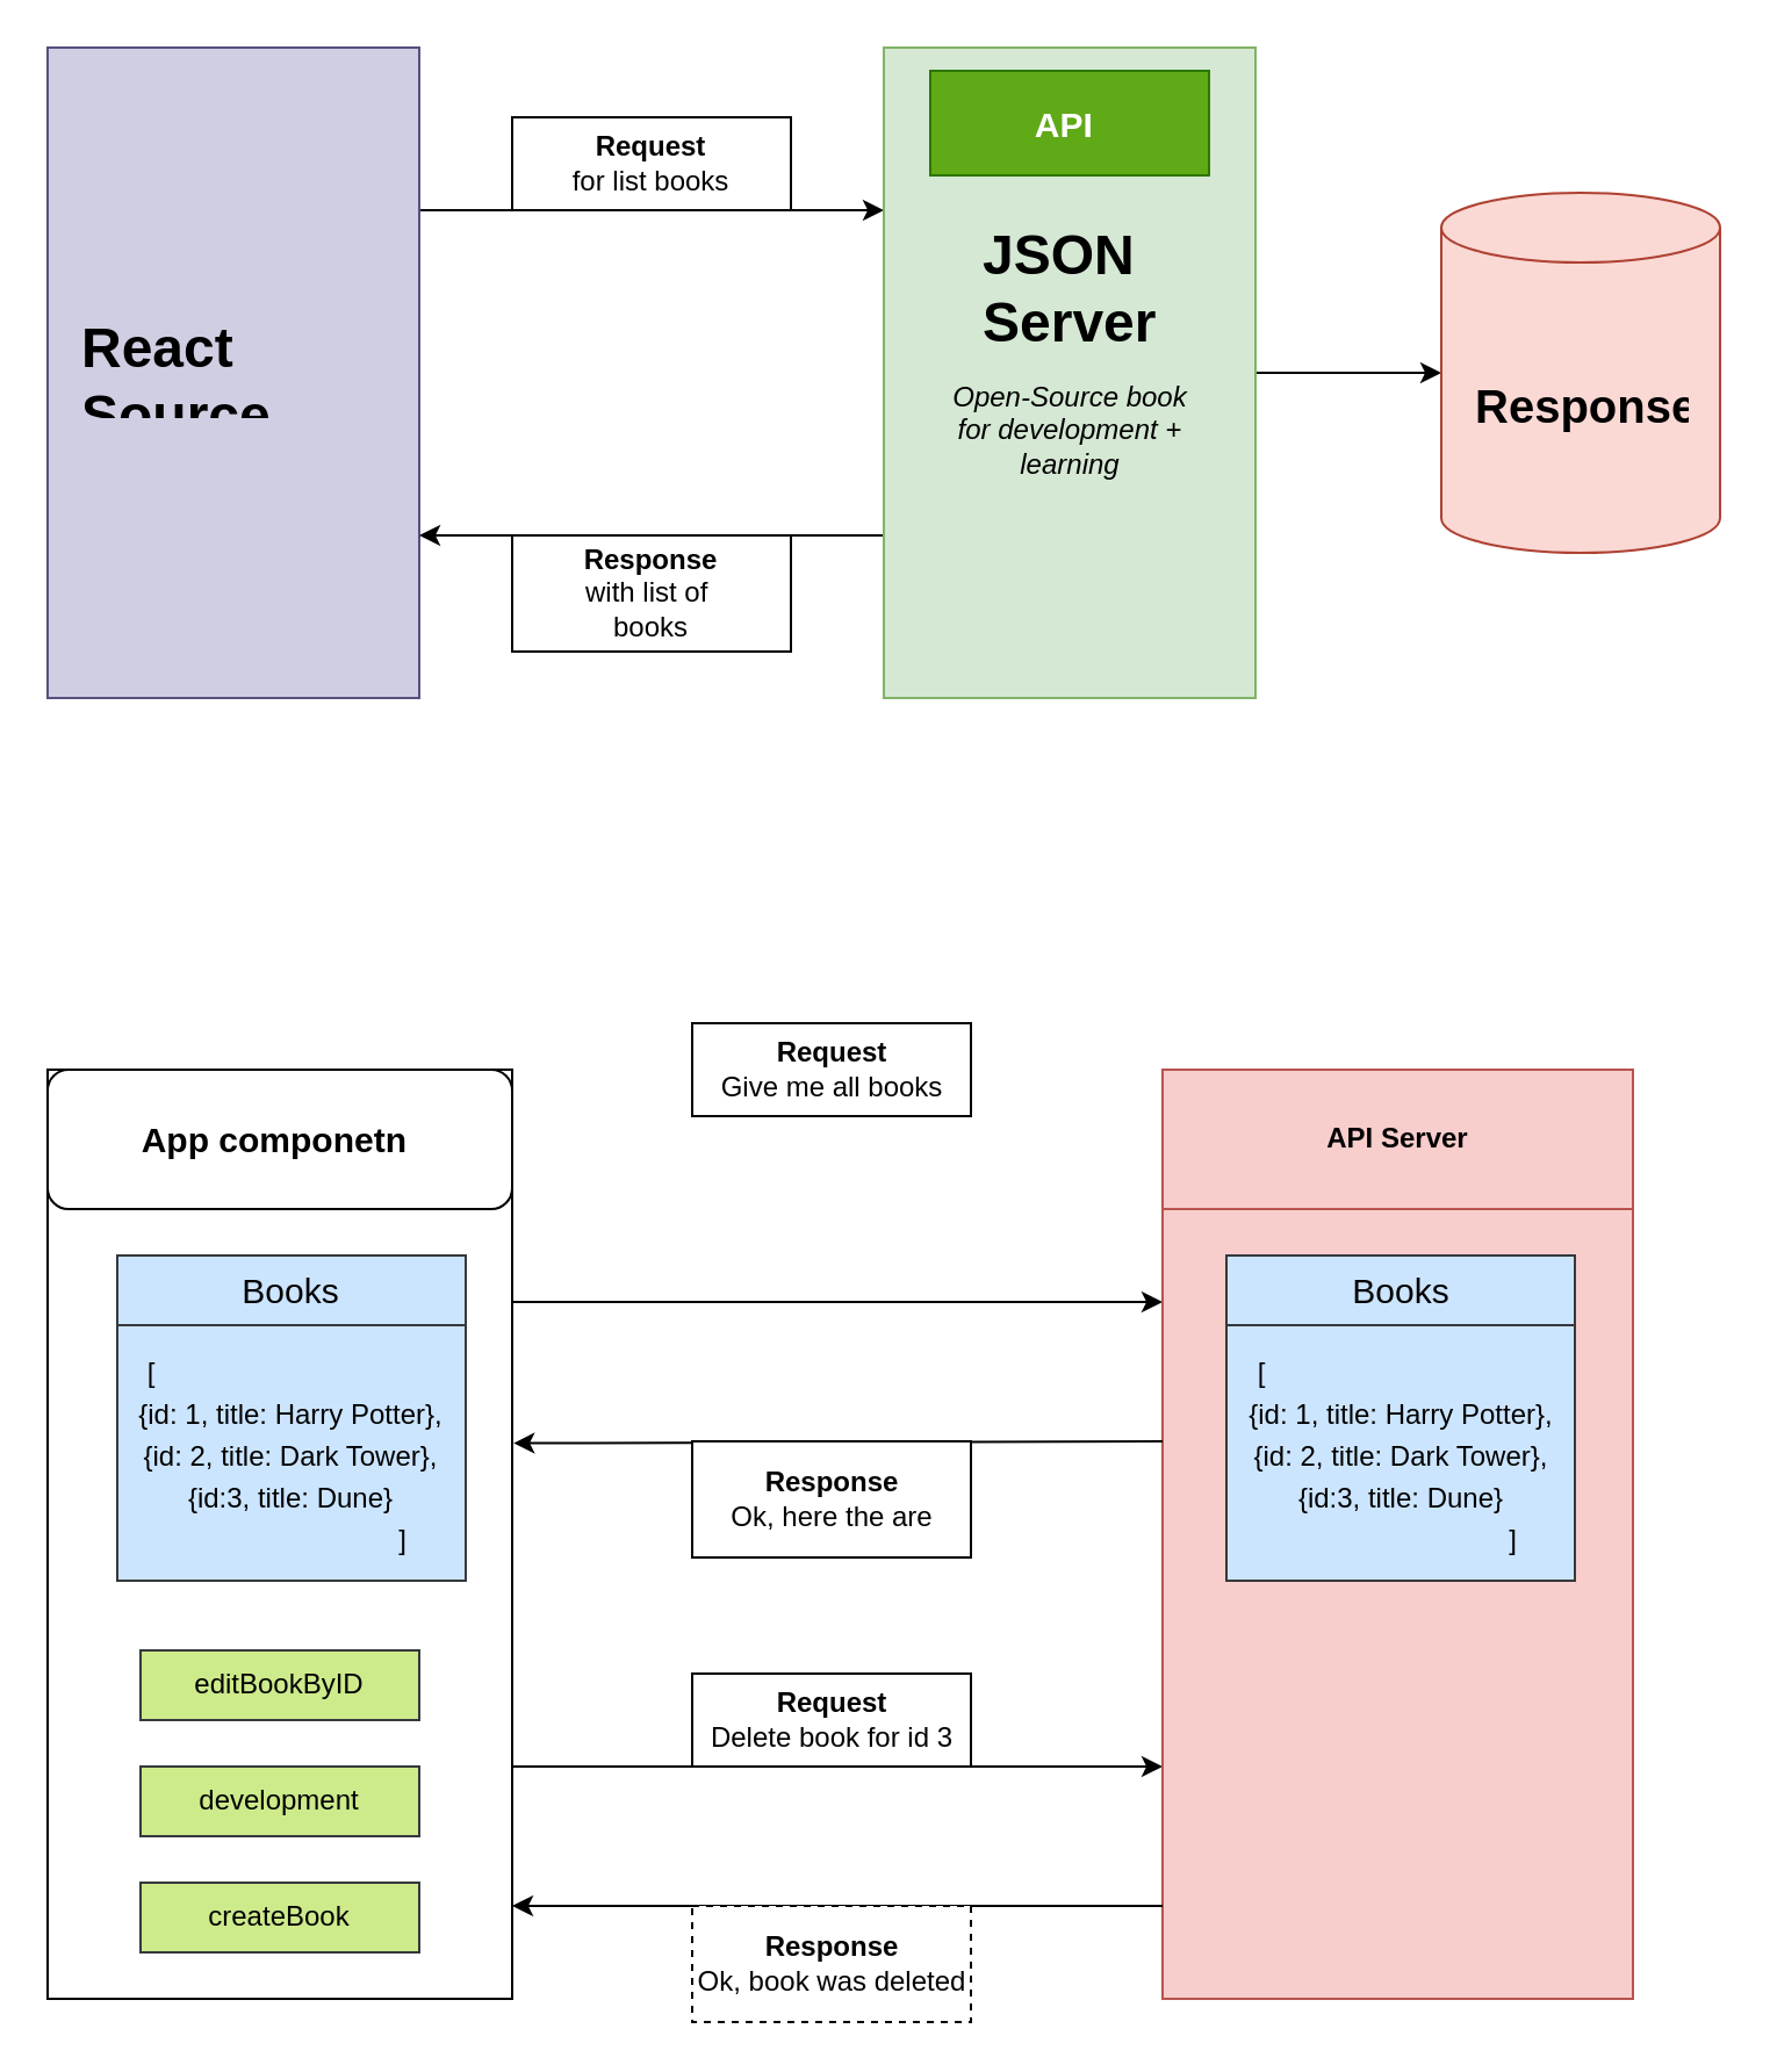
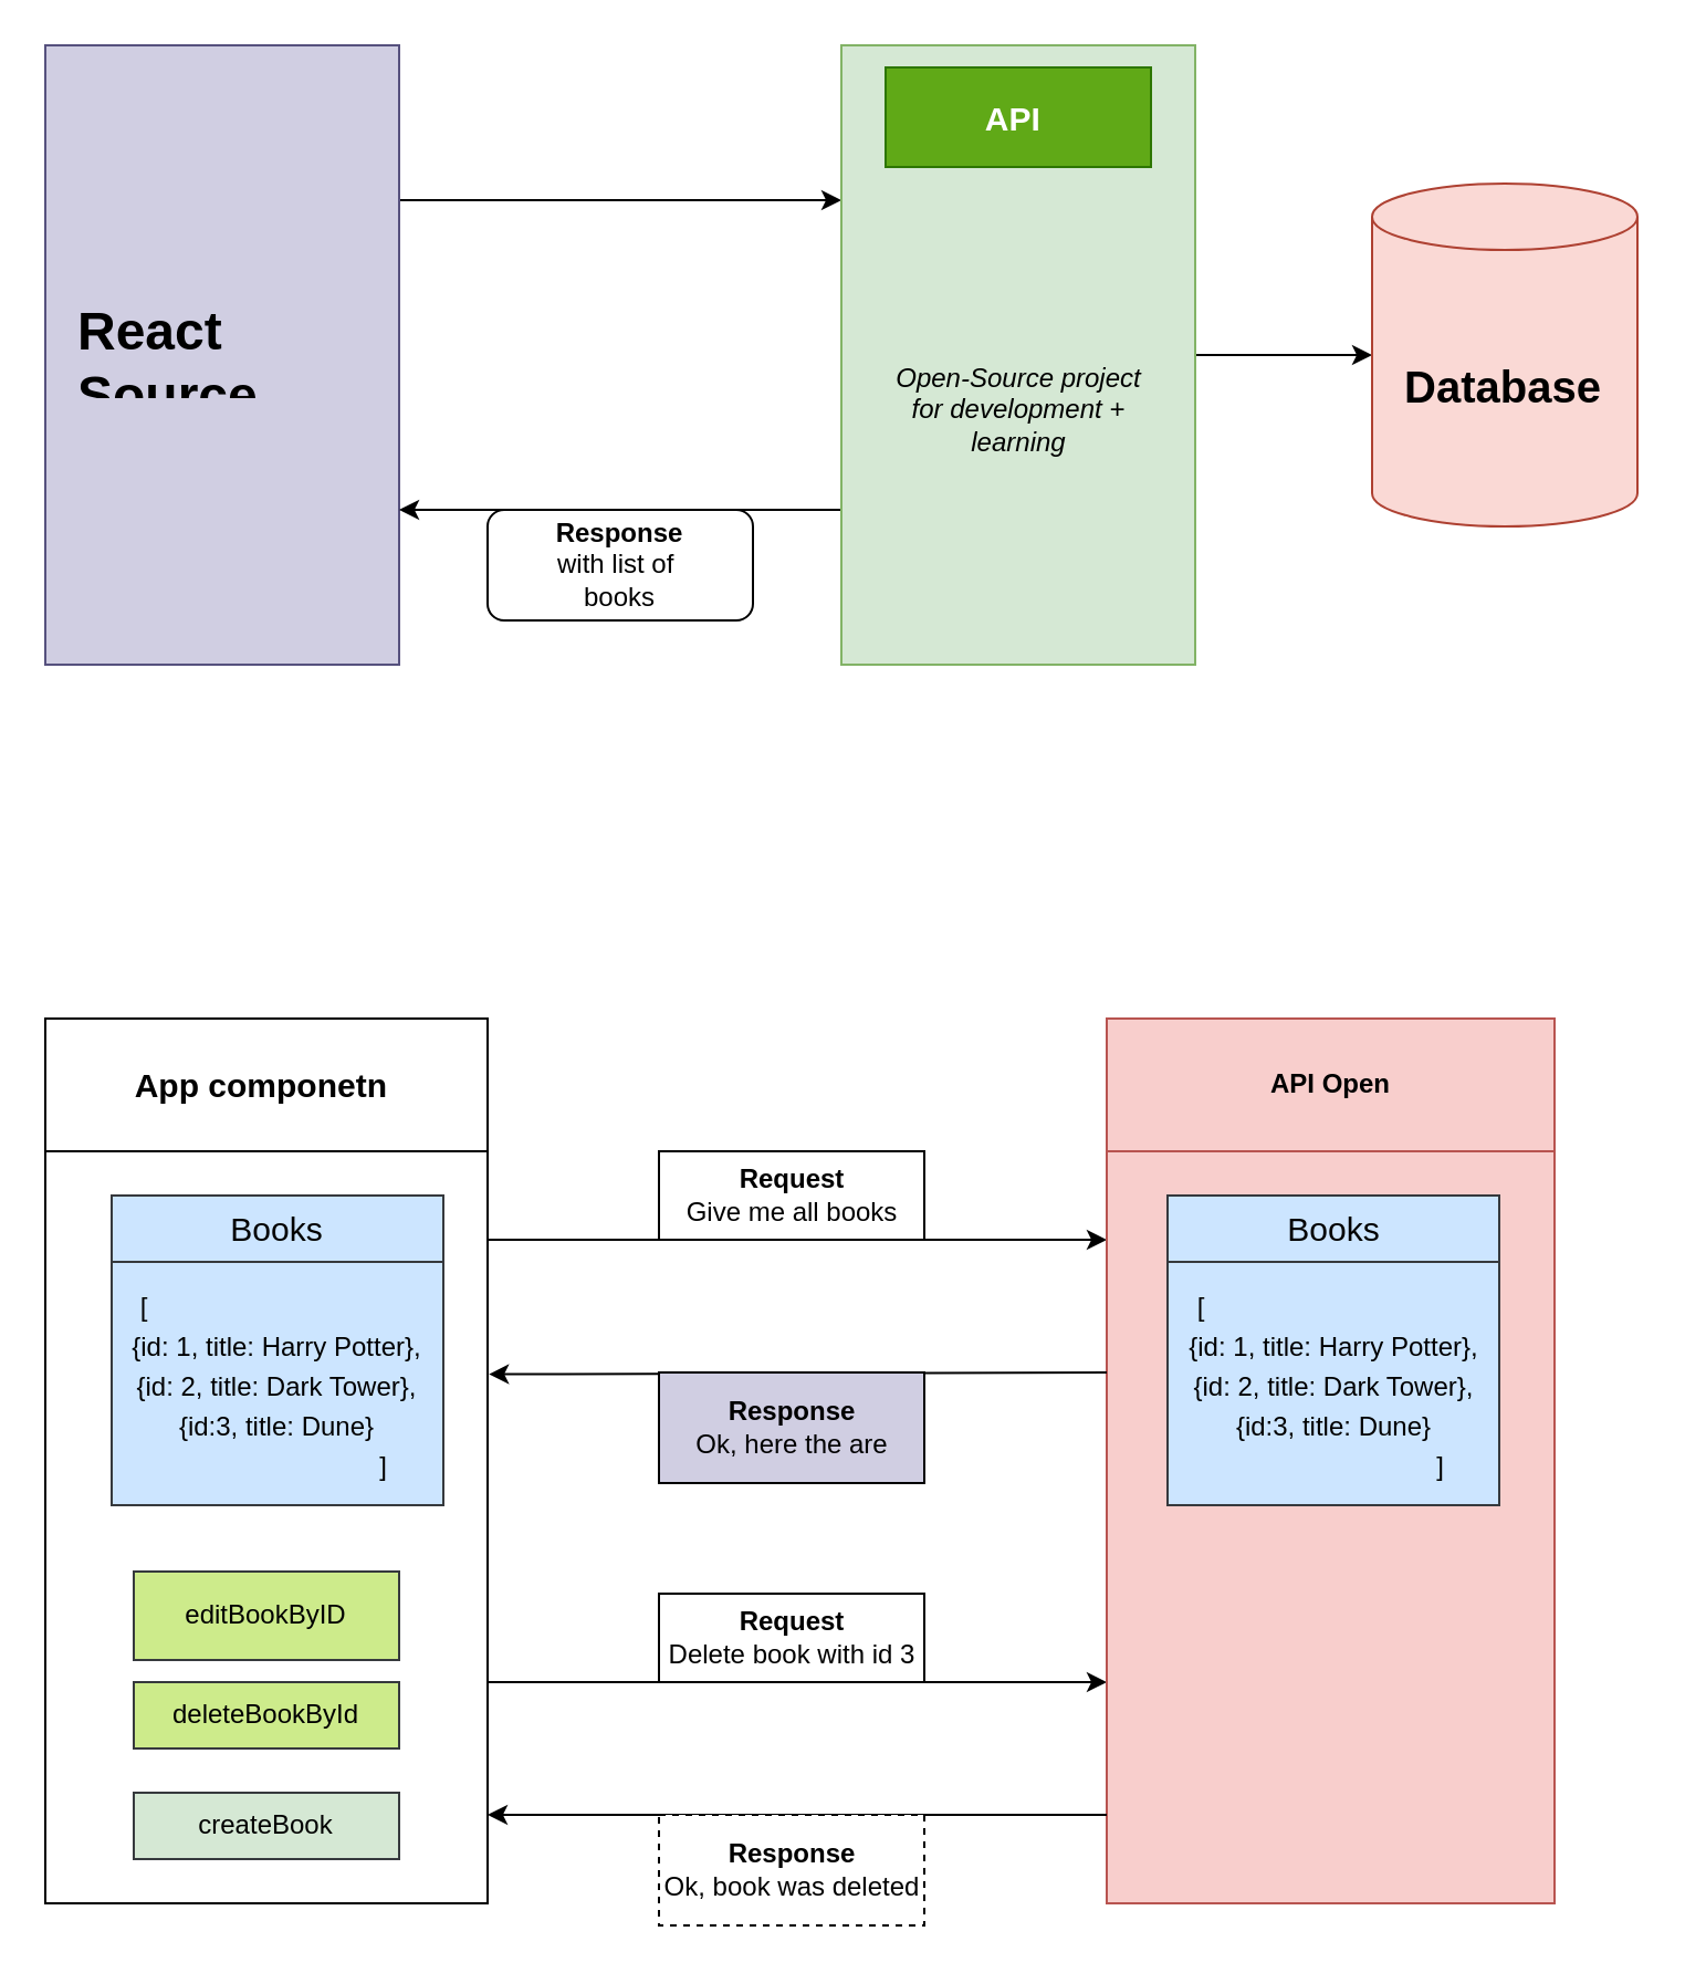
  <mxCell id="0" />
  <mxCell id="1" parent="0" />
  <mxCell id="2" style="edgeStyle=orthogonalEdgeStyle;rounded=0;orthogonalLoop=1;jettySize=auto;html=1;exitX=1;exitY=0.25;exitDx=0;exitDy=0;entryX=0;entryY=0.25;entryDx=0;entryDy=0;" edge="1" parent="1" source="3" target="6"><mxGeometry relative="1" as="geometry" /></mxCell>
  <mxCell id="3" value="" style="rounded=0;whiteSpace=wrap;html=1;fillColor=#d0cee2;strokeColor=#56517e;" vertex="1" parent="1"><mxGeometry x="20" y="20" width="160" height="280" as="geometry" /></mxCell>
  <mxCell id="4" style="edgeStyle=orthogonalEdgeStyle;rounded=0;orthogonalLoop=1;jettySize=auto;html=1;exitX=0;exitY=0.75;exitDx=0;exitDy=0;entryX=1;entryY=0.75;entryDx=0;entryDy=0;" edge="1" parent="1" source="6" target="3"><mxGeometry relative="1" as="geometry" /></mxCell>
  <mxCell id="5" style="edgeStyle=orthogonalEdgeStyle;rounded=0;orthogonalLoop=1;jettySize=auto;html=1;exitX=1;exitY=0.5;exitDx=0;exitDy=0;fontSize=20;" edge="1" parent="1" source="6" target="9"><mxGeometry relative="1" as="geometry" /></mxCell>
  <mxCell id="6" value="" style="rounded=0;whiteSpace=wrap;html=1;fillColor=#d5e8d4;strokeColor=#82b366;" vertex="1" parent="1"><mxGeometry x="380" y="20" width="160" height="280" as="geometry" /></mxCell>
  <mxCell id="7" value="&lt;h1&gt;React Source&lt;/h1&gt;" style="text;html=1;strokeColor=none;fillColor=none;spacing=5;spacingTop=-20;whiteSpace=wrap;overflow=hidden;rounded=0;" vertex="1" parent="1"><mxGeometry x="30" y="130" width="130" height="50" as="geometry" /></mxCell>
- <mxCell id="8" value="&lt;h1&gt;JSON Server&lt;/h1&gt;" style="text;html=1;strokeColor=none;fillColor=none;spacing=5;spacingTop=-20;whiteSpace=wrap;overflow=hidden;rounded=0;" vertex="1" parent="1"><mxGeometry x="417.5" y="90" width="85" height="70" as="geometry" /></mxCell>
  <mxCell id="9" value="" style="shape=cylinder3;whiteSpace=wrap;html=1;boundedLbl=1;backgroundOutline=1;size=15;fillColor=#fad9d5;strokeColor=#ae4132;" vertex="1" parent="1"><mxGeometry x="620" y="82.5" width="120" height="155" as="geometry" /></mxCell>
- <mxCell id="10" value="&lt;h1 style=&quot;font-size: 20px;&quot;&gt;Response&lt;/h1&gt;" style="text;html=1;strokeColor=none;fillColor=none;spacing=5;spacingTop=-20;whiteSpace=wrap;overflow=hidden;rounded=0;fontSize=20;" vertex="1" parent="1"><mxGeometry x="630" y="160" width="100" height="50" as="geometry" /></mxCell>
- <mxCell id="11" value="&lt;b&gt;Response&lt;br style=&quot;font-size: 12px;&quot;&gt;&lt;/b&gt;with list of&amp;nbsp;&lt;br style=&quot;font-size: 12px;&quot;&gt;books" style="rounded=0;whiteSpace=wrap;html=1;fontSize=12;" vertex="1" parent="1"><mxGeometry x="220" y="230" width="120" height="50" as="geometry" /></mxCell>
- <mxCell id="12" value="&lt;b&gt;Request&lt;br&gt;&lt;/b&gt;for list&amp;nbsp;books" style="rounded=0;whiteSpace=wrap;html=1;fontSize=12;" vertex="1" parent="1"><mxGeometry x="220" y="50" width="120" height="40" as="geometry" /></mxCell>
- <mxCell id="13" value="&lt;i&gt;Open-Source book for development + learning&lt;/i&gt;" style="text;html=1;strokeColor=none;fillColor=none;align=center;verticalAlign=middle;whiteSpace=wrap;rounded=0;fontSize=12;" vertex="1" parent="1"><mxGeometry x="403.75" y="170" width="112.5" height="30" as="geometry" /></mxCell>
+ <mxCell id="10" value="&lt;h1 style=&quot;font-size: 20px;&quot;&gt;Database&lt;/h1&gt;" style="text;html=1;strokeColor=none;fillColor=none;spacing=5;spacingTop=-20;whiteSpace=wrap;overflow=hidden;rounded=0;fontSize=20;" vertex="1" parent="1"><mxGeometry x="630" y="160" width="100" height="50" as="geometry" /></mxCell>
+ <mxCell id="11" value="&lt;b&gt;Response&lt;br style=&quot;font-size: 12px;&quot;&gt;&lt;/b&gt;with list of&amp;nbsp;&lt;br style=&quot;font-size: 12px;&quot;&gt;books" style="whiteSpace=wrap;html=1;fontSize=12;rounded=1;" vertex="1" parent="1"><mxGeometry x="220" y="230" width="120" height="50" as="geometry" /></mxCell>
+ <mxCell id="13" value="&lt;i&gt;Open-Source project for development + learning&lt;/i&gt;" style="text;html=1;strokeColor=none;fillColor=none;align=center;verticalAlign=middle;whiteSpace=wrap;rounded=0;fontSize=12;" vertex="1" parent="1"><mxGeometry x="403.75" y="170" width="112.5" height="30" as="geometry" /></mxCell>
  <mxCell id="14" value="&lt;b&gt;&lt;font style=&quot;font-size: 15px;&quot;&gt;API&amp;nbsp;&lt;/font&gt;&lt;/b&gt;" style="rounded=0;whiteSpace=wrap;html=1;fontSize=12;fillColor=#60a917;strokeColor=#2D7600;fontColor=#ffffff;" vertex="1" parent="1"><mxGeometry x="400" y="30" width="120" height="45" as="geometry" /></mxCell>
  <mxCell id="15" style="edgeStyle=orthogonalEdgeStyle;rounded=0;orthogonalLoop=1;jettySize=auto;html=1;exitX=1;exitY=0.25;exitDx=0;exitDy=0;entryX=0;entryY=0.25;entryDx=0;entryDy=0;fontSize=12;fontColor=#000000;" edge="1" parent="1" source="17" target="24"><mxGeometry relative="1" as="geometry" /></mxCell>
  <mxCell id="16" style="edgeStyle=orthogonalEdgeStyle;rounded=0;orthogonalLoop=1;jettySize=auto;html=1;exitX=1;exitY=0.75;exitDx=0;exitDy=0;entryX=0;entryY=0.75;entryDx=0;entryDy=0;fontSize=12;fontColor=#000000;" edge="1" parent="1" source="17" target="24"><mxGeometry relative="1" as="geometry" /></mxCell>
  <mxCell id="17" value="" style="rounded=0;whiteSpace=wrap;html=1;fontSize=15;fontColor=#FFFFFF;fillColor=#FFFFFF;" vertex="1" parent="1"><mxGeometry x="20" y="460" width="200" height="400" as="geometry" /></mxCell>
- <mxCell id="18" value="&lt;b&gt;App componetn&amp;nbsp;&lt;/b&gt;" style="whiteSpace=wrap;html=1;fontSize=15;fontColor=#000000;fillColor=#FFFFFF;strokeColor=#000000;rounded=1;" vertex="1" parent="1"><mxGeometry x="20" y="460" width="200" height="60" as="geometry" /></mxCell>
+ <mxCell id="18" value="&lt;b&gt;App componetn&amp;nbsp;&lt;/b&gt;" style="rounded=0;whiteSpace=wrap;html=1;fontSize=15;fontColor=#000000;fillColor=#FFFFFF;strokeColor=#000000;" vertex="1" parent="1"><mxGeometry x="20" y="460" width="200" height="60" as="geometry" /></mxCell>
  <mxCell id="19" value="&lt;font style=&quot;font-size: 12px;&quot;&gt;[&amp;nbsp; &amp;nbsp; &amp;nbsp; &amp;nbsp; &amp;nbsp; &amp;nbsp; &amp;nbsp; &amp;nbsp; &amp;nbsp; &amp;nbsp; &amp;nbsp; &amp;nbsp; &amp;nbsp; &amp;nbsp; &amp;nbsp; &amp;nbsp; &amp;nbsp; &amp;nbsp;&amp;nbsp;&lt;br&gt;{id: 1, title: Harry Potter},&lt;br&gt;{id: 2, title: Dark Tower},&lt;br&gt;{id:3, title: Dune}&lt;br&gt;&amp;nbsp; &amp;nbsp; &amp;nbsp; &amp;nbsp; &amp;nbsp; &amp;nbsp; &amp;nbsp; &amp;nbsp; &amp;nbsp; &amp;nbsp; &amp;nbsp; &amp;nbsp; &amp;nbsp; &amp;nbsp; &amp;nbsp;]&lt;br&gt;&lt;/font&gt;" style="rounded=0;whiteSpace=wrap;html=1;fontSize=15;strokeColor=#36393d;fillColor=#cce5ff;" vertex="1" parent="1"><mxGeometry x="50" y="570" width="150" height="110" as="geometry" /></mxCell>
  <mxCell id="20" value="Books" style="rounded=0;whiteSpace=wrap;html=1;fontSize=15;strokeColor=#36393d;fillColor=#cce5ff;" vertex="1" parent="1"><mxGeometry x="50" y="540" width="150" height="30" as="geometry" /></mxCell>
- <mxCell id="21" value="editBookByID" style="rounded=0;whiteSpace=wrap;html=1;fontSize=12;strokeColor=#36393d;fillColor=#cdeb8b;" vertex="1" parent="1"><mxGeometry x="60" y="710" width="120" height="30" as="geometry" /></mxCell>
- <mxCell id="22" value="createBook" style="rounded=0;whiteSpace=wrap;html=1;fontSize=12;strokeColor=#36393d;fillColor=#cdeb8b;" vertex="1" parent="1"><mxGeometry x="60" y="810" width="120" height="30" as="geometry" /></mxCell>
- <mxCell id="23" value="development" style="rounded=0;whiteSpace=wrap;html=1;fontSize=12;strokeColor=#36393d;fillColor=#cdeb8b;" vertex="1" parent="1"><mxGeometry x="60" y="760" width="120" height="30" as="geometry" /></mxCell>
+ <mxCell id="21" value="editBookByID" style="rounded=0;whiteSpace=wrap;html=1;fontSize=12;strokeColor=#36393d;fillColor=#cdeb8b;" vertex="1" parent="1"><mxGeometry x="60" y="710" width="120" height="40" as="geometry" /></mxCell>
+ <mxCell id="22" value="createBook" style="rounded=0;whiteSpace=wrap;html=1;fontSize=12;strokeColor=#36393d;fillColor=#d5e8d4;" vertex="1" parent="1"><mxGeometry x="60" y="810" width="120" height="30" as="geometry" /></mxCell>
+ <mxCell id="23" value="deleteBookById" style="rounded=0;whiteSpace=wrap;html=1;fontSize=12;strokeColor=#36393d;fillColor=#cdeb8b;" vertex="1" parent="1"><mxGeometry x="60" y="760" width="120" height="30" as="geometry" /></mxCell>
  <mxCell id="24" value="" style="rounded=0;whiteSpace=wrap;html=1;fontSize=15;fillColor=#f8cecc;strokeColor=#b85450;" vertex="1" parent="1"><mxGeometry x="500" y="460" width="202.5" height="400" as="geometry" /></mxCell>
- <mxCell id="25" value="&lt;b&gt;API Server&lt;/b&gt;" style="rounded=0;whiteSpace=wrap;html=1;fontSize=12;strokeColor=#b85450;fillColor=#f8cecc;" vertex="1" parent="1"><mxGeometry x="500" y="460" width="202.5" height="60" as="geometry" /></mxCell>
+ <mxCell id="25" value="&lt;b&gt;API Open&lt;/b&gt;" style="rounded=0;whiteSpace=wrap;html=1;fontSize=12;strokeColor=#b85450;fillColor=#f8cecc;" vertex="1" parent="1"><mxGeometry x="500" y="460" width="202.5" height="60" as="geometry" /></mxCell>
  <mxCell id="26" value="&lt;font style=&quot;font-size: 12px;&quot;&gt;[&amp;nbsp; &amp;nbsp; &amp;nbsp; &amp;nbsp; &amp;nbsp; &amp;nbsp; &amp;nbsp; &amp;nbsp; &amp;nbsp; &amp;nbsp; &amp;nbsp; &amp;nbsp; &amp;nbsp; &amp;nbsp; &amp;nbsp; &amp;nbsp; &amp;nbsp; &amp;nbsp;&amp;nbsp;&lt;br&gt;{id: 1, title: Harry Potter},&lt;br&gt;{id: 2, title: Dark Tower},&lt;br&gt;{id:3, title: Dune}&lt;br&gt;&amp;nbsp; &amp;nbsp; &amp;nbsp; &amp;nbsp; &amp;nbsp; &amp;nbsp; &amp;nbsp; &amp;nbsp; &amp;nbsp; &amp;nbsp; &amp;nbsp; &amp;nbsp; &amp;nbsp; &amp;nbsp; &amp;nbsp;]&lt;br&gt;&lt;/font&gt;" style="rounded=0;whiteSpace=wrap;html=1;fontSize=15;strokeColor=#36393d;fillColor=#cce5ff;" vertex="1" parent="1"><mxGeometry x="527.5" y="570" width="150" height="110" as="geometry" /></mxCell>
  <mxCell id="27" value="Books" style="rounded=0;whiteSpace=wrap;html=1;fontSize=15;strokeColor=#36393d;fillColor=#cce5ff;" vertex="1" parent="1"><mxGeometry x="527.5" y="540" width="150" height="30" as="geometry" /></mxCell>
- <mxCell id="28" value="&lt;b&gt;Request&lt;br&gt;&lt;/b&gt;Give me all books" style="rounded=0;whiteSpace=wrap;html=1;fontSize=12;" vertex="1" parent="1"><mxGeometry x="297.5" y="440" width="120" height="40" as="geometry" /></mxCell>
+ <mxCell id="28" value="&lt;b&gt;Request&lt;br&gt;&lt;/b&gt;Give me all books" style="rounded=0;whiteSpace=wrap;html=1;fontSize=12;" vertex="1" parent="1"><mxGeometry x="297.5" y="520" width="120" height="40" as="geometry" /></mxCell>
  <mxCell id="29" value="" style="endArrow=classic;html=1;rounded=0;fontSize=12;fontColor=#000000;entryX=1.003;entryY=0.402;entryDx=0;entryDy=0;entryPerimeter=0;" edge="1" parent="1" target="17"><mxGeometry width="50" height="50" relative="1" as="geometry"><mxPoint x="500" y="620" as="sourcePoint" /><mxPoint x="440" y="340" as="targetPoint" /></mxGeometry></mxCell>
- <mxCell id="30" value="&lt;b&gt;Response&lt;br&gt;&lt;/b&gt;Ok, here the are" style="rounded=0;whiteSpace=wrap;html=1;fontSize=12;" vertex="1" parent="1"><mxGeometry x="297.5" y="620" width="120" height="50" as="geometry" /></mxCell>
- <mxCell id="31" value="&lt;b&gt;Request&lt;/b&gt;&lt;br&gt;Delete book for id 3" style="rounded=0;whiteSpace=wrap;html=1;fontSize=12;" vertex="1" parent="1"><mxGeometry x="297.5" y="720" width="120" height="40" as="geometry" /></mxCell>
+ <mxCell id="30" value="&lt;b&gt;Response&lt;br&gt;&lt;/b&gt;Ok, here the are" style="rounded=0;whiteSpace=wrap;html=1;fontSize=12;fillColor=#d0cee2;" vertex="1" parent="1"><mxGeometry x="297.5" y="620" width="120" height="50" as="geometry" /></mxCell>
+ <mxCell id="31" value="&lt;b&gt;Request&lt;/b&gt;&lt;br&gt;Delete book with id 3" style="rounded=0;whiteSpace=wrap;html=1;fontSize=12;" vertex="1" parent="1"><mxGeometry x="297.5" y="720" width="120" height="40" as="geometry" /></mxCell>
  <mxCell id="32" value="" style="endArrow=classic;html=1;rounded=0;fontSize=12;fontColor=#000000;" edge="1" parent="1"><mxGeometry width="50" height="50" relative="1" as="geometry"><mxPoint x="500" y="820" as="sourcePoint" /><mxPoint x="220" y="820" as="targetPoint" /></mxGeometry></mxCell>
  <mxCell id="33" value="&lt;b&gt;Response&lt;br&gt;&lt;/b&gt;Ok, book was deleted" style="rounded=0;whiteSpace=wrap;html=1;fontSize=12;dashed=1;" vertex="1" parent="1"><mxGeometry x="297.5" y="820" width="120" height="50" as="geometry" /></mxCell>
